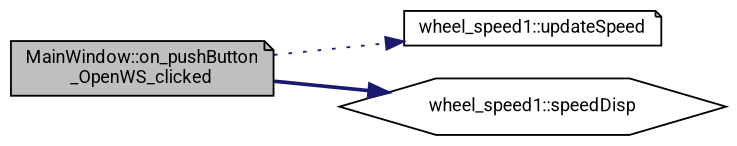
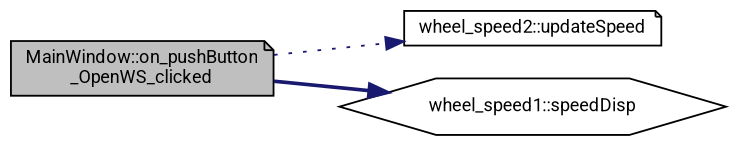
  digraph {
    fontname=Roboto
    rankdir=LR
    node [color=black fillcolor=white fontname=Roboto fontsize=10 shape=note style=filled]
    edge [arrowhead=normal color=midnightblue fontname=Roboto fontsize=10 labelfontname=Helvetica labelfontsize=10]
    n1 [fillcolor=grey75 fontcolor=black height=0.2 label="MainWindow::on_pushButton\l_OpenWS_clicked" width=0.4]
-   n2 [height=0.2 label="wheel_speed1::updateSpeed" width=0.4]
+   n2 [height=0.2 label="wheel_speed2::updateSpeed" width=0.4]
    n3 [height=0.2 label="wheel_speed1::speedDisp" shape=hexagon width=0.4]
    n1 -> n2 [style=dotted]
    n1 -> n3 [style=bold]
  }
